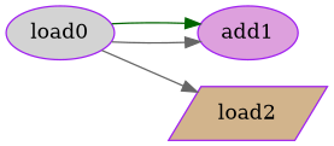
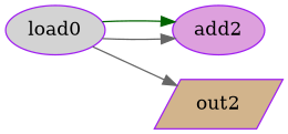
  digraph {
    rankdir=LR
    node [color=purple shape=ellipse style=filled]
    edge [color=gray40 operand=0]
    load0 [fillcolor=lightgrey opcode=load]
-   add1 [fillcolor=plum opcode=add]
-   out2 [fillcolor=tan opcode=output shape=parallelogram label=load2]
+   add1 [fillcolor=plum opcode=add label=add2]
+   out2 [fillcolor=tan opcode=output shape=parallelogram]
    load0 -> add1
    load0 -> add1 [color=darkgreen operand=1]
    load0 -> out2
  }
